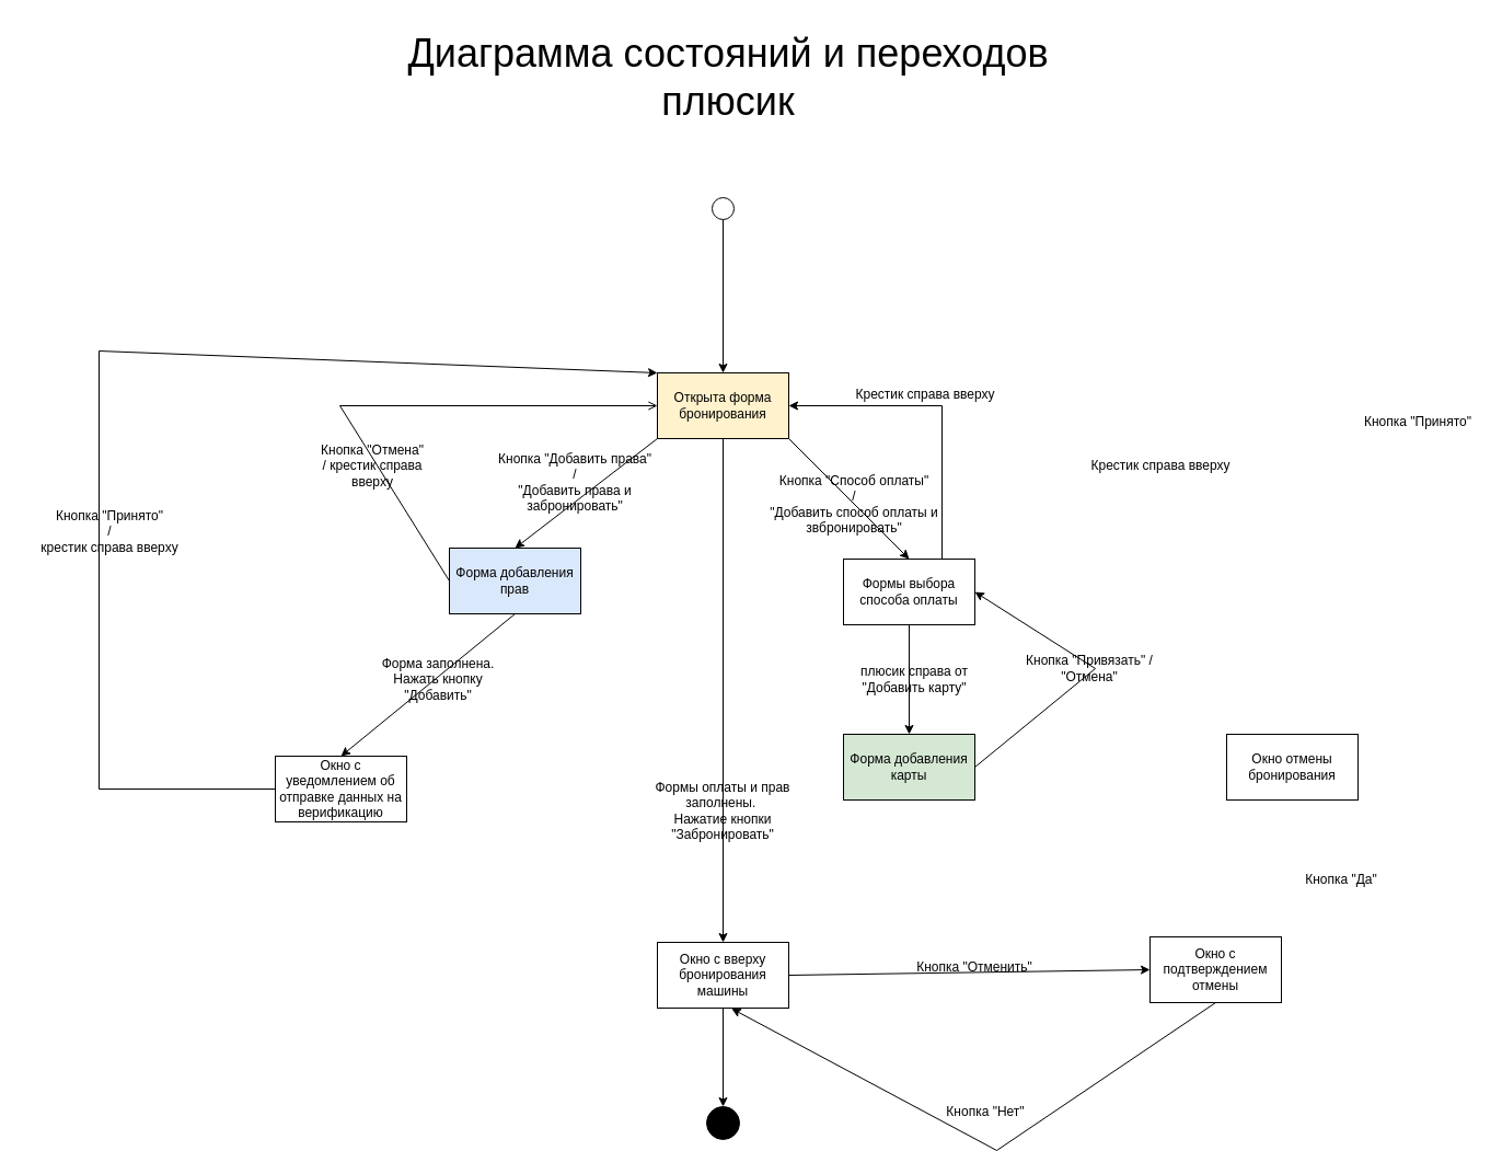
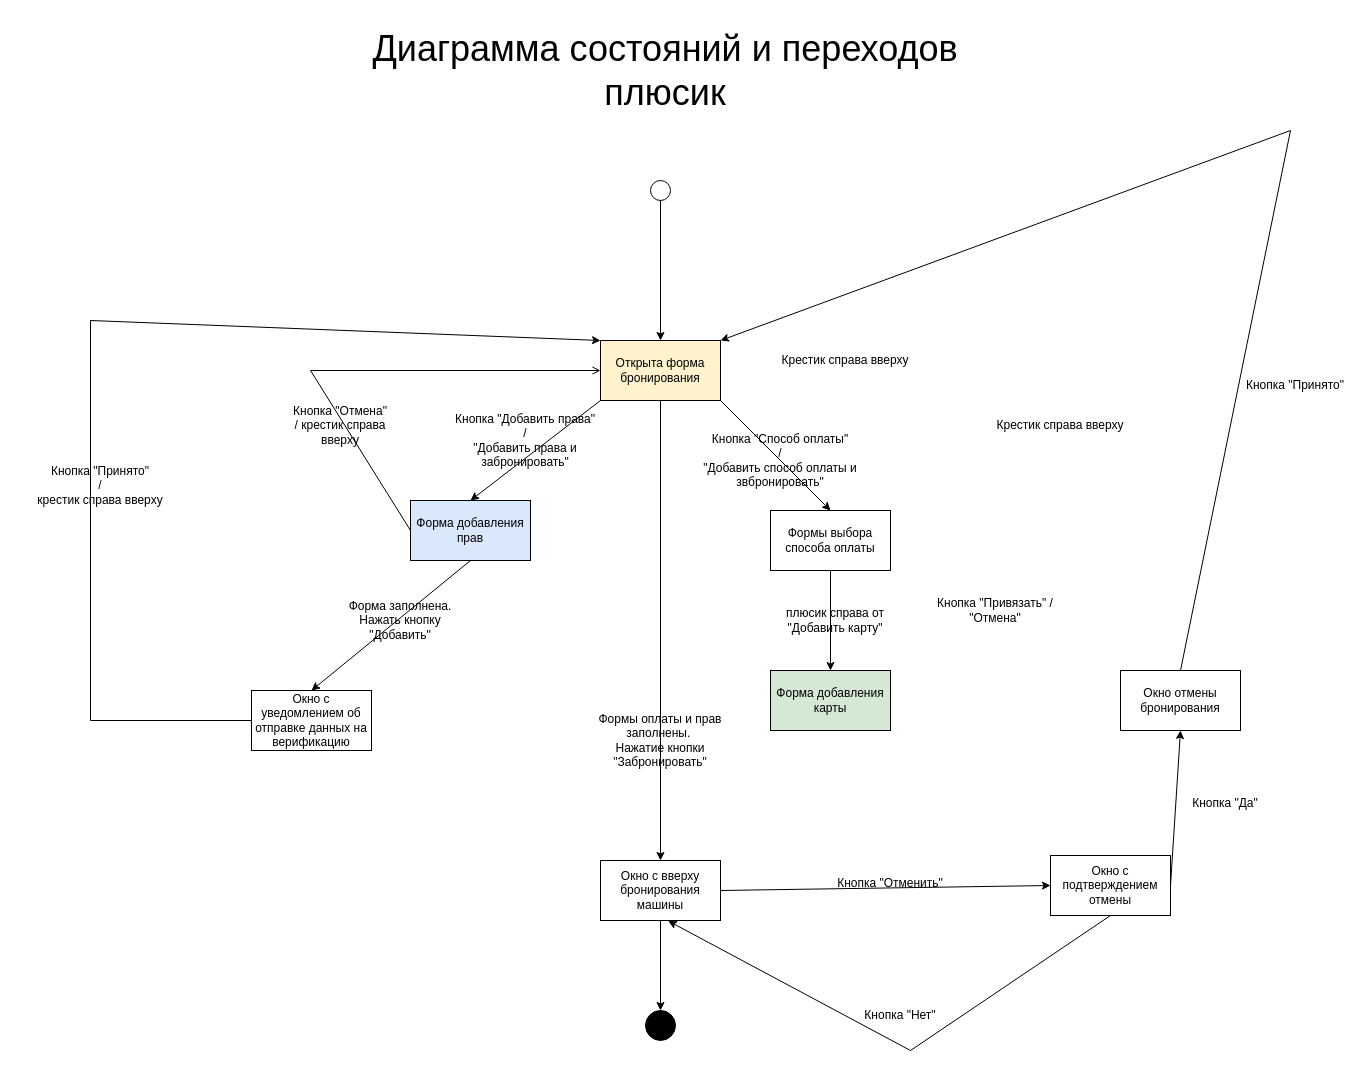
  <mxCell id="0" />
  <mxCell id="1" parent="0" />
  <mxCell id="2" value="" style="ellipse;whiteSpace=wrap;html=1;aspect=fixed;" parent="1" vertex="1"><mxGeometry x="650" y="180" width="20" height="20" as="geometry" /></mxCell>
  <mxCell id="3" value="" style="endArrow=classic;html=1;rounded=0;exitX=0.5;exitY=1;exitDx=0;exitDy=0;" parent="1" source="2" edge="1"><mxGeometry width="50" height="50" relative="1" as="geometry"><mxPoint x="740" y="470" as="sourcePoint" /><mxPoint x="660" y="340" as="targetPoint" /></mxGeometry></mxCell>
  <mxCell id="4" value="Открыта форма бронирования" style="rounded=0;whiteSpace=wrap;html=1;fillColor=#fff2cc;" parent="1" vertex="1"><mxGeometry x="600" y="340" width="120" height="60" as="geometry" /></mxCell>
  <mxCell id="5" value="" style="endArrow=classic;html=1;rounded=0;exitX=0;exitY=1;exitDx=0;exitDy=0;" parent="1" source="4" edge="1"><mxGeometry width="50" height="50" relative="1" as="geometry"><mxPoint x="740" y="470" as="sourcePoint" /><mxPoint x="470" y="500" as="targetPoint" /></mxGeometry></mxCell>
  <mxCell id="6" value="Кнопка &quot;Добавить права&quot;&lt;br&gt;/&lt;br&gt;&quot;Добавить права и забронировать&quot;" style="text;html=1;align=center;verticalAlign=middle;whiteSpace=wrap;rounded=0;" parent="1" vertex="1"><mxGeometry x="450" y="410" width="150" height="60" as="geometry" /></mxCell>
  <mxCell id="7" value="" style="endArrow=classic;html=1;rounded=0;exitX=1;exitY=1;exitDx=0;exitDy=0;" parent="1" source="4" edge="1"><mxGeometry width="50" height="50" relative="1" as="geometry"><mxPoint x="740" y="650" as="sourcePoint" /><mxPoint x="830" y="510" as="targetPoint" /></mxGeometry></mxCell>
  <mxCell id="8" value="Кнопка &quot;Способ оплаты&quot;&lt;br&gt;/&lt;br&gt;&quot;Добавить способ оплаты и звбронировать&quot;" style="text;html=1;align=center;verticalAlign=middle;whiteSpace=wrap;rounded=0;" parent="1" vertex="1"><mxGeometry x="700" y="430" width="160" height="60" as="geometry" /></mxCell>
  <mxCell id="9" value="Форма добавления прав" style="rounded=0;whiteSpace=wrap;html=1;fillColor=#dae8fc;" parent="1" vertex="1"><mxGeometry x="410" y="500" width="120" height="60" as="geometry" /></mxCell>
  <mxCell id="10" value="" style="endArrow=open;html=1;rounded=0;exitX=0;exitY=0.5;exitDx=0;exitDy=0;entryX=0;entryY=0.5;entryDx=0;entryDy=0;" parent="1" source="9" target="4" edge="1"><mxGeometry width="50" height="50" relative="1" as="geometry"><mxPoint x="100" y="500" as="sourcePoint" /><mxPoint x="290" y="340" as="targetPoint" /><Array as="points"><mxPoint x="310" y="370" /></Array></mxGeometry></mxCell>
  <mxCell id="11" value="Кнопка &quot;Отмена&quot; / крестик справа вверху" style="text;html=1;align=center;verticalAlign=middle;whiteSpace=wrap;rounded=0;" parent="1" vertex="1"><mxGeometry x="290" y="400" width="100" height="50" as="geometry" /></mxCell>
  <mxCell id="12" value="Форма заполнена.&lt;br&gt;Нажать кнопку &quot;Добавить&quot;" style="text;html=1;align=center;verticalAlign=middle;whiteSpace=wrap;rounded=0;" parent="1" vertex="1"><mxGeometry x="330" y="595" width="140" height="50" as="geometry" /></mxCell>
  <mxCell id="13" value="Формы выбора способа оплаты" style="rounded=0;whiteSpace=wrap;html=1;" parent="1" vertex="1"><mxGeometry x="770" y="510" width="120" height="60" as="geometry" /></mxCell>
  <mxCell id="14" value="" style="endArrow=classic;html=1;rounded=0;exitX=0.5;exitY=1;exitDx=0;exitDy=0;" parent="1" source="13" edge="1"><mxGeometry width="50" height="50" relative="1" as="geometry"><mxPoint x="740" y="650" as="sourcePoint" /><mxPoint x="830" y="670" as="targetPoint" /></mxGeometry></mxCell>
  <mxCell id="15" value="Форма добавления карты" style="rounded=0;whiteSpace=wrap;html=1;fillColor=#d5e8d4;" parent="1" vertex="1"><mxGeometry x="770" y="670" width="120" height="60" as="geometry" /></mxCell>
  <mxCell id="16" value="плюсик справа от &quot;Добавить карту&quot;" style="text;html=1;align=center;verticalAlign=middle;whiteSpace=wrap;rounded=0;" parent="1" vertex="1"><mxGeometry x="760" y="600" width="150" height="40" as="geometry" /></mxCell>
- <mxCell id="17" value="" style="endArrow=classic;html=1;rounded=0;exitX=1;exitY=0.5;exitDx=0;exitDy=0;entryX=1;entryY=0.5;entryDx=0;entryDy=0;" parent="1" source="15" target="13" edge="1"><mxGeometry width="50" height="50" relative="1" as="geometry"><mxPoint x="1010" y="710" as="sourcePoint" /><mxPoint x="1060" y="660" as="targetPoint" /><Array as="points"><mxPoint x="1000" y="610" /></Array></mxGeometry></mxCell>
  <mxCell id="18" value="Кнопка &quot;Привязать&quot; / &quot;Отмена&quot;" style="text;html=1;align=center;verticalAlign=middle;whiteSpace=wrap;rounded=0;" parent="1" vertex="1"><mxGeometry x="910" y="580" width="170" height="60" as="geometry" /></mxCell>
- <mxCell id="19" value="" style="endArrow=classic;html=1;rounded=0;exitX=0.75;exitY=0;exitDx=0;exitDy=0;entryX=1;entryY=0.5;entryDx=0;entryDy=0;" parent="1" source="13" target="4" edge="1"><mxGeometry width="50" height="50" relative="1" as="geometry"><mxPoint x="990" y="430" as="sourcePoint" /><mxPoint x="880" y="300" as="targetPoint" /><Array as="points"><mxPoint x="860" y="370" /></Array></mxGeometry></mxCell>
  <mxCell id="20" value="Крестик справа вверху" style="text;html=1;align=center;verticalAlign=middle;whiteSpace=wrap;rounded=0;" parent="1" vertex="1"><mxGeometry x="760" y="330" width="170" height="60" as="geometry" /></mxCell>
  <mxCell id="21" value="" style="endArrow=classic;html=1;rounded=0;exitX=0.5;exitY=1;exitDx=0;exitDy=0;" parent="1" source="4" edge="1"><mxGeometry width="50" height="50" relative="1" as="geometry"><mxPoint x="740" y="650" as="sourcePoint" /><mxPoint x="660" y="860" as="targetPoint" /></mxGeometry></mxCell>
  <mxCell id="22" value="Формы оплаты и прав заполнены.&amp;nbsp;&lt;br&gt;Нажатие кнопки &quot;Забронировать&quot;" style="text;html=1;align=center;verticalAlign=middle;whiteSpace=wrap;rounded=0;" parent="1" vertex="1"><mxGeometry x="570" y="700" width="180" height="80" as="geometry" /></mxCell>
  <mxCell id="23" value="Окно с вверху бронирования машины" style="rounded=0;whiteSpace=wrap;html=1;" parent="1" vertex="1"><mxGeometry x="600" y="860" width="120" height="60" as="geometry" /></mxCell>
  <mxCell id="24" value="Кнопка &quot;Отменить&quot;" style="text;html=1;align=center;verticalAlign=middle;whiteSpace=wrap;rounded=0;" parent="1" vertex="1"><mxGeometry x="810" y="845" width="160" height="75" as="geometry" /></mxCell>
  <mxCell id="25" value="" style="endArrow=classic;html=1;rounded=0;exitX=0.5;exitY=1;exitDx=0;exitDy=0;" parent="1" source="23" edge="1"><mxGeometry width="50" height="50" relative="1" as="geometry"><mxPoint x="740" y="920" as="sourcePoint" /><mxPoint x="660" y="1010" as="targetPoint" /></mxGeometry></mxCell>
  <mxCell id="26" value="" style="ellipse;whiteSpace=wrap;html=1;aspect=fixed;fillColor=#000000;strokeColor=default;" parent="1" vertex="1"><mxGeometry x="645" y="1010" width="30" height="30" as="geometry" /></mxCell>
  <mxCell id="27" value="&lt;span style=&quot;font-size: 36px;&quot;&gt;Диаграмма состояний и переходов плюсик&lt;/span&gt;" style="text;html=1;align=center;verticalAlign=middle;whiteSpace=wrap;rounded=0;" parent="1" vertex="1"><mxGeometry x="360" y="20" width="610" height="100" as="geometry" /></mxCell>
  <mxCell id="28" value="Крестик справа вверху" style="text;html=1;align=center;verticalAlign=middle;whiteSpace=wrap;rounded=0;" parent="1" vertex="1"><mxGeometry x="980" y="395" width="160" height="60" as="geometry" /></mxCell>
  <mxCell id="29" value="Окно с уведомлением об отправке данных на верификацию" style="rounded=0;whiteSpace=wrap;html=1;" parent="1" vertex="1"><mxGeometry x="251" y="690" width="120" height="60" as="geometry" /></mxCell>
  <mxCell id="30" value="" style="endArrow=classic;html=1;rounded=0;exitX=0.5;exitY=1;exitDx=0;exitDy=0;entryX=0.5;entryY=0;entryDx=0;entryDy=0;" parent="1" source="9" target="29" edge="1"><mxGeometry width="50" height="50" relative="1" as="geometry"><mxPoint x="680" y="760" as="sourcePoint" /><mxPoint x="730" y="710" as="targetPoint" /></mxGeometry></mxCell>
  <mxCell id="31" value="" style="endArrow=classic;html=1;rounded=0;exitX=0;exitY=0.5;exitDx=0;exitDy=0;entryX=0;entryY=0;entryDx=0;entryDy=0;" parent="1" source="29" target="4" edge="1"><mxGeometry width="50" height="50" relative="1" as="geometry"><mxPoint x="680" y="760" as="sourcePoint" /><mxPoint x="-40" y="690" as="targetPoint" /><Array as="points"><mxPoint x="90" y="720" /><mxPoint x="90" y="320" /></Array></mxGeometry></mxCell>
  <mxCell id="32" value="Кнопка &quot;Принято&quot;&lt;br&gt;/&lt;br&gt;крестик справа вверху" style="text;html=1;align=center;verticalAlign=middle;whiteSpace=wrap;rounded=0;" parent="1" vertex="1"><mxGeometry x="20" y="455" width="160" height="60" as="geometry" /></mxCell>
  <mxCell id="33" value="Окно с подтверждением отмены" style="rounded=0;whiteSpace=wrap;html=1;" vertex="1" parent="1"><mxGeometry x="1050" y="855" width="120" height="60" as="geometry" /></mxCell>
  <mxCell id="34" value="" style="endArrow=classic;html=1;rounded=0;exitX=1;exitY=0.5;exitDx=0;exitDy=0;entryX=0;entryY=0.5;entryDx=0;entryDy=0;" edge="1" parent="1" source="23" target="33"><mxGeometry width="50" height="50" relative="1" as="geometry"><mxPoint x="640" y="680" as="sourcePoint" /><mxPoint x="690" y="630" as="targetPoint" /></mxGeometry></mxCell>
  <mxCell id="35" value="" style="endArrow=classic;html=1;rounded=0;exitX=0.5;exitY=1;exitDx=0;exitDy=0;entryX=0.565;entryY=1.008;entryDx=0;entryDy=0;entryPerimeter=0;" edge="1" parent="1" source="33" target="23"><mxGeometry width="50" height="50" relative="1" as="geometry"><mxPoint x="920" y="1110" as="sourcePoint" /><mxPoint x="970" y="1060" as="targetPoint" /><Array as="points"><mxPoint x="910" y="1050" /></Array></mxGeometry></mxCell>
  <mxCell id="36" value="Кнопка &quot;Нет&quot;" style="text;html=1;align=center;verticalAlign=middle;whiteSpace=wrap;rounded=0;" vertex="1" parent="1"><mxGeometry x="840" y="990" width="120" height="50" as="geometry" /></mxCell>
  <mxCell id="37" value="Кнопка &quot;Да&quot;" style="text;html=1;align=center;verticalAlign=middle;whiteSpace=wrap;rounded=0;" vertex="1" parent="1"><mxGeometry x="1170" y="780" width="110" height="45" as="geometry" /></mxCell>
+ <mxCell id="38" value="" style="endArrow=classic;html=1;rounded=0;exitX=1;exitY=0.5;exitDx=0;exitDy=0;entryX=0.5;entryY=1;entryDx=0;entryDy=0;" edge="1" parent="1" source="33" target="39"><mxGeometry width="50" height="50" relative="1" as="geometry"><mxPoint x="1190" y="900" as="sourcePoint" /><mxPoint x="1290" y="740" as="targetPoint" /></mxGeometry></mxCell>
  <mxCell id="39" value="Окно отмены бронирования" style="rounded=0;whiteSpace=wrap;html=1;" vertex="1" parent="1"><mxGeometry x="1120" y="670" width="120" height="60" as="geometry" /></mxCell>
+ <mxCell id="40" value="" style="endArrow=classic;html=1;rounded=0;exitX=0.5;exitY=0;exitDx=0;exitDy=0;entryX=1;entryY=0;entryDx=0;entryDy=0;" edge="1" parent="1" source="39" target="4"><mxGeometry width="50" height="50" relative="1" as="geometry"><mxPoint x="640" y="590" as="sourcePoint" /><mxPoint x="1070" y="170" as="targetPoint" /><Array as="points"><mxPoint x="1290" y="130" /></Array></mxGeometry></mxCell>
  <mxCell id="41" value="Кнопка &quot;Принято&quot;" style="text;html=1;align=center;verticalAlign=middle;whiteSpace=wrap;rounded=0;" vertex="1" parent="1"><mxGeometry x="1240" y="360" width="110" height="50" as="geometry" /></mxCell>
